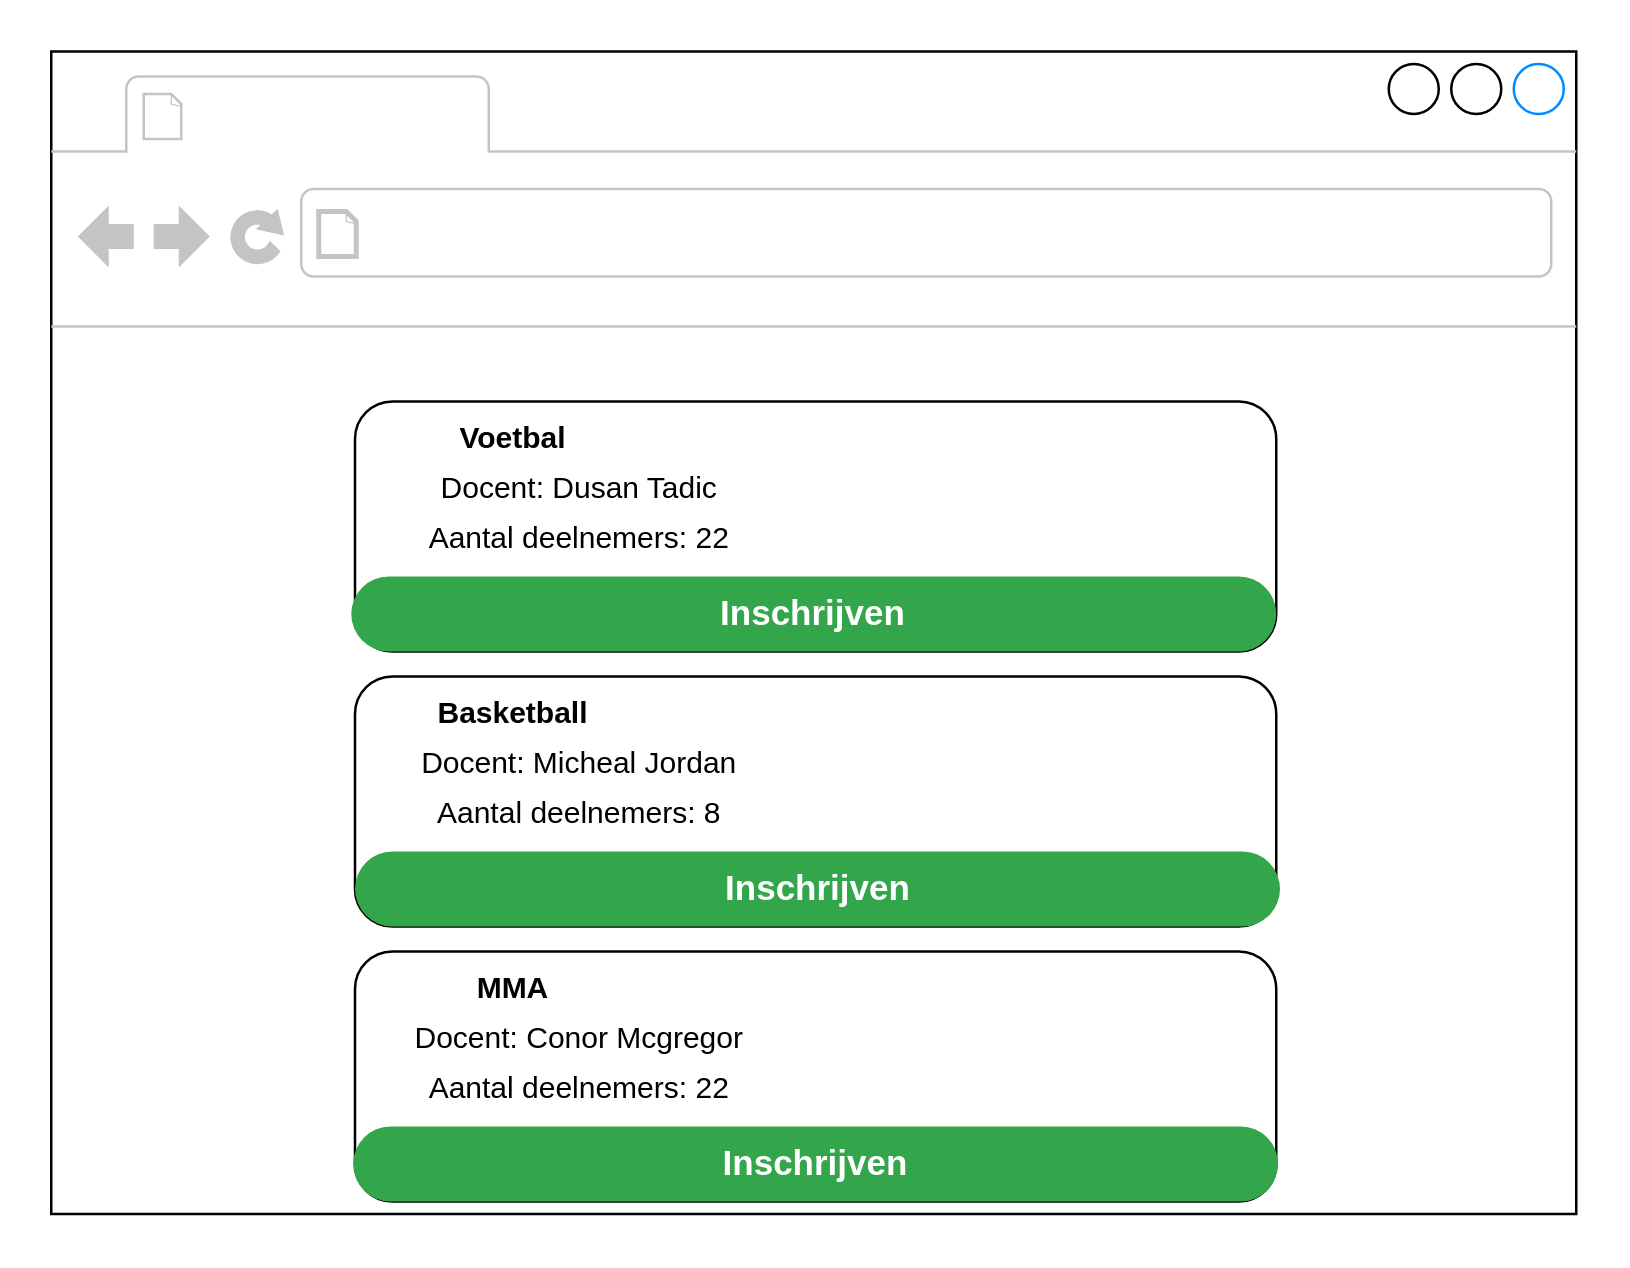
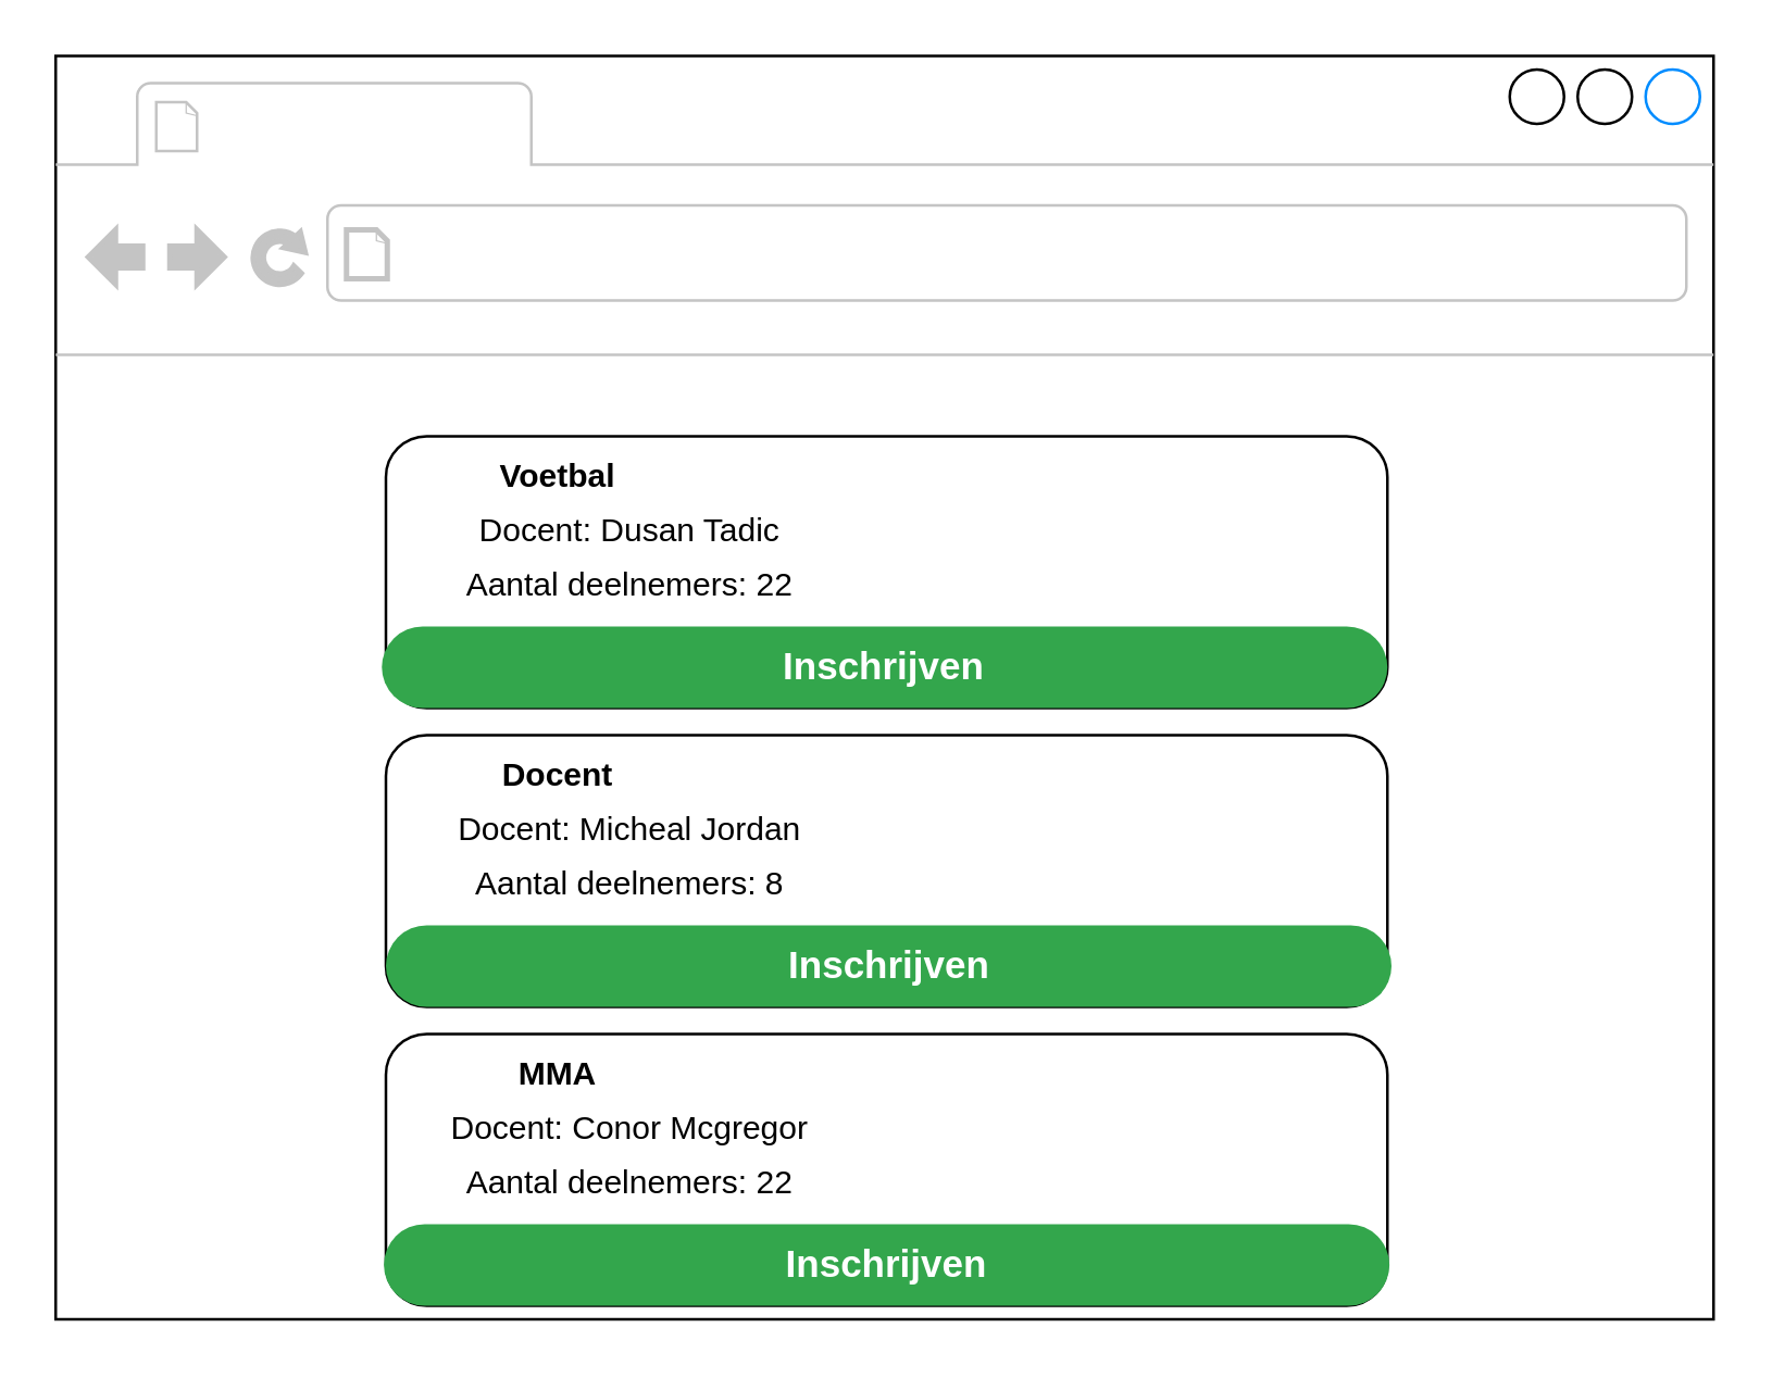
  <mxCell id="0" />
  <mxCell id="1" parent="0" />
  <mxCell id="2" value="" style="strokeWidth=1;shadow=0;dashed=0;align=center;html=1;shape=mxgraph.mockup.containers.browserWindow;rSize=0;strokeColor2=#008cff;strokeColor3=#c4c4c4;mainText=,;recursiveResize=0;" parent="1" vertex="1"><mxGeometry x="20" y="20" width="610" height="465" as="geometry" /></mxCell>
  <mxCell id="3" value="" style="rounded=1;whiteSpace=wrap;html=1;" vertex="1" parent="2"><mxGeometry x="121.5" y="140" width="368.5" height="100" as="geometry" /></mxCell>
  <mxCell id="4" value="" style="rounded=1;whiteSpace=wrap;html=1;" vertex="1" parent="2"><mxGeometry x="121.5" y="250" width="368.5" height="100" as="geometry" /></mxCell>
  <mxCell id="5" value="" style="rounded=1;whiteSpace=wrap;html=1;" vertex="1" parent="2"><mxGeometry x="121.5" y="360" width="368.5" height="100" as="geometry" /></mxCell>
  <mxCell id="6" value="&lt;b&gt;Voetbal&lt;/b&gt;" style="text;html=1;strokeColor=none;fillColor=none;align=center;verticalAlign=middle;whiteSpace=wrap;rounded=0;fontSize=12;fontColor=#000000;" vertex="1" parent="2"><mxGeometry x="130" y="140" width="110" height="30" as="geometry" /></mxCell>
  <mxCell id="7" value="Docent: Dusan Tadic" style="text;html=1;strokeColor=none;fillColor=none;align=center;verticalAlign=middle;whiteSpace=wrap;rounded=0;fontSize=12;fontColor=#000000;" vertex="1" parent="2"><mxGeometry x="140" y="160" width="143" height="30" as="geometry" /></mxCell>
  <mxCell id="8" value="Aantal deelnemers: 22" style="text;html=1;strokeColor=none;fillColor=none;align=center;verticalAlign=middle;whiteSpace=wrap;rounded=0;fontSize=12;fontColor=#000000;" vertex="1" parent="2"><mxGeometry x="140" y="180" width="143" height="30" as="geometry" /></mxCell>
  <mxCell id="9" value="Aantal deelnemers: 8" style="text;html=1;strokeColor=none;fillColor=none;align=center;verticalAlign=middle;whiteSpace=wrap;rounded=0;fontSize=12;fontColor=#000000;" vertex="1" parent="2"><mxGeometry x="140" y="290" width="143" height="30" as="geometry" /></mxCell>
  <mxCell id="10" value="Aantal deelnemers: 22" style="text;html=1;strokeColor=none;fillColor=none;align=center;verticalAlign=middle;whiteSpace=wrap;rounded=0;fontSize=12;fontColor=#000000;" vertex="1" parent="2"><mxGeometry x="140" y="400" width="143" height="30" as="geometry" /></mxCell>
  <mxCell id="11" value="Docent: Micheal Jordan" style="text;html=1;strokeColor=none;fillColor=none;align=center;verticalAlign=middle;whiteSpace=wrap;rounded=0;fontSize=12;fontColor=#000000;" vertex="1" parent="2"><mxGeometry x="140" y="270" width="143" height="30" as="geometry" /></mxCell>
- <mxCell id="12" value="&lt;b&gt;Basketball&lt;/b&gt;" style="text;html=1;strokeColor=none;fillColor=none;align=center;verticalAlign=middle;whiteSpace=wrap;rounded=0;fontSize=12;fontColor=#000000;" vertex="1" parent="2"><mxGeometry x="130" y="250" width="110" height="30" as="geometry" /></mxCell>
+ <mxCell id="12" value="&lt;b&gt;Docent&lt;/b&gt;" style="text;html=1;strokeColor=none;fillColor=none;align=center;verticalAlign=middle;whiteSpace=wrap;rounded=0;fontSize=12;fontColor=#000000;" vertex="1" parent="2"><mxGeometry x="130" y="250" width="110" height="30" as="geometry" /></mxCell>
  <mxCell id="13" value="Docent: Conor Mcgregor" style="text;html=1;strokeColor=none;fillColor=none;align=center;verticalAlign=middle;whiteSpace=wrap;rounded=0;fontSize=12;fontColor=#000000;" vertex="1" parent="2"><mxGeometry x="140" y="380" width="143" height="30" as="geometry" /></mxCell>
  <mxCell id="14" value="&lt;b&gt;MMA&lt;/b&gt;" style="text;html=1;strokeColor=none;fillColor=none;align=center;verticalAlign=middle;whiteSpace=wrap;rounded=0;fontSize=12;fontColor=#000000;" vertex="1" parent="2"><mxGeometry x="130" y="360" width="110" height="30" as="geometry" /></mxCell>
  <mxCell id="15" value="Inschrijven" style="rounded=1;whiteSpace=wrap;html=1;arcSize=50;strokeColor=none;strokeWidth=1;fillColor=#33A64C;fontColor=#FFFFFF;whiteSpace=wrap;align=center;verticalAlign=middle;spacingLeft=0;fontStyle=1;fontSize=14;spacing=10;" vertex="1" parent="2"><mxGeometry x="120" y="210" width="370" height="30" as="geometry" /></mxCell>
  <mxCell id="16" value="Inschrijven" style="rounded=1;whiteSpace=wrap;html=1;arcSize=50;strokeColor=none;strokeWidth=1;fillColor=#33A64C;fontColor=#FFFFFF;whiteSpace=wrap;align=center;verticalAlign=middle;spacingLeft=0;fontStyle=1;fontSize=14;spacing=10;" vertex="1" parent="2"><mxGeometry x="121.5" y="320" width="370" height="30" as="geometry" /></mxCell>
  <mxCell id="17" value="Inschrijven" style="rounded=1;whiteSpace=wrap;html=1;arcSize=50;strokeColor=none;strokeWidth=1;fillColor=#33A64C;fontColor=#FFFFFF;whiteSpace=wrap;align=center;verticalAlign=middle;spacingLeft=0;fontStyle=1;fontSize=14;spacing=10;" vertex="1" parent="2"><mxGeometry x="120.75" y="430" width="370" height="30" as="geometry" /></mxCell>
